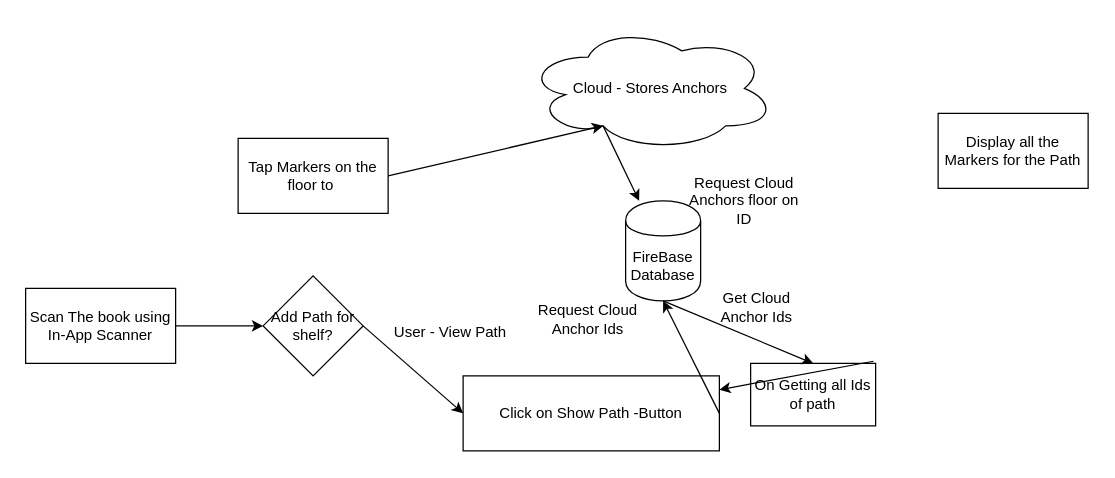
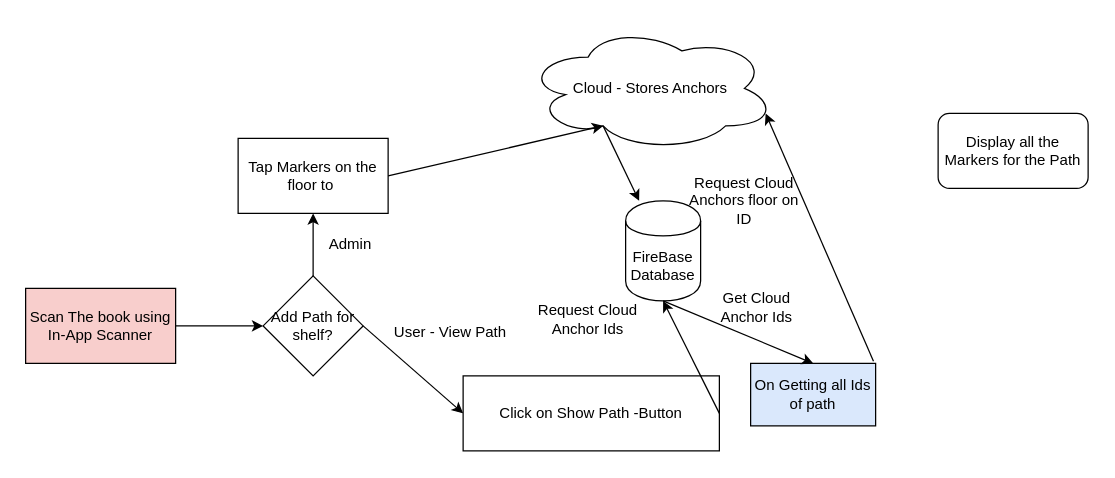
  <mxCell id="0" />
  <mxCell id="1" parent="0" />
- <mxCell id="2" value="Scan The book using In-App Scanner" style="rounded=0;whiteSpace=wrap;html=1;" vertex="1" parent="1"><mxGeometry x="20" y="230" width="120" height="60" as="geometry" /></mxCell>
+ <mxCell id="2" value="Scan The book using In-App Scanner" style="rounded=0;whiteSpace=wrap;html=1;fillColor=#f8cecc;" vertex="1" parent="1"><mxGeometry x="20" y="230" width="120" height="60" as="geometry" /></mxCell>
  <mxCell id="3" value="Tap Markers on the floor to&amp;nbsp;" style="rounded=0;whiteSpace=wrap;html=1;" vertex="1" parent="1"><mxGeometry x="190" y="110" width="120" height="60" as="geometry" /></mxCell>
  <mxCell id="4" value="Add Path for shelf?" style="rhombus;whiteSpace=wrap;html=1;" vertex="1" parent="1"><mxGeometry x="210" y="220" width="80" height="80" as="geometry" /></mxCell>
  <mxCell id="5" value="" style="endArrow=classic;html=1;exitX=1;exitY=0.5;exitDx=0;exitDy=0;entryX=0;entryY=0.5;entryDx=0;entryDy=0;" edge="1" parent="1" source="2" target="4"><mxGeometry width="50" height="50" relative="1" as="geometry"><mxPoint x="60" y="450" as="sourcePoint" /><mxPoint x="110" y="400" as="targetPoint" /></mxGeometry></mxCell>
+ <mxCell id="6" value="" style="endArrow=classic;html=1;exitX=0.5;exitY=0;exitDx=0;exitDy=0;" edge="1" parent="1" source="4" target="3"><mxGeometry width="50" height="50" relative="1" as="geometry"><mxPoint x="60" y="370" as="sourcePoint" /><mxPoint x="110" y="320" as="targetPoint" /></mxGeometry></mxCell>
+ <mxCell id="7" value="Admin" style="text;html=1;strokeColor=none;fillColor=none;align=center;verticalAlign=middle;whiteSpace=wrap;rounded=0;" vertex="1" parent="1"><mxGeometry x="260" y="185" width="40" height="20" as="geometry" /></mxCell>
  <mxCell id="8" value="Cloud - Stores Anchors" style="ellipse;shape=cloud;whiteSpace=wrap;html=1;" vertex="1" parent="1"><mxGeometry x="420" y="20" width="200" height="100" as="geometry" /></mxCell>
  <mxCell id="9" value="" style="endArrow=classic;html=1;exitX=1;exitY=0.5;exitDx=0;exitDy=0;entryX=0.31;entryY=0.8;entryDx=0;entryDy=0;entryPerimeter=0;" edge="1" parent="1" source="3" target="8"><mxGeometry width="50" height="50" relative="1" as="geometry"><mxPoint x="60" y="370" as="sourcePoint" /><mxPoint x="110" y="320" as="targetPoint" /></mxGeometry></mxCell>
  <mxCell id="10" value="" style="endArrow=classic;html=1;exitX=0.31;exitY=0.8;exitDx=0;exitDy=0;exitPerimeter=0;" edge="1" parent="1" source="8" target="11"><mxGeometry width="50" height="50" relative="1" as="geometry"><mxPoint x="60" y="370" as="sourcePoint" /><mxPoint x="690.385" y="120" as="targetPoint" /></mxGeometry></mxCell>
  <mxCell id="11" value="FireBase Database" style="shape=cylinder;whiteSpace=wrap;html=1;boundedLbl=1;backgroundOutline=1;" vertex="1" parent="1"><mxGeometry x="500" y="160" width="60" height="80" as="geometry" /></mxCell>
  <mxCell id="12" value="Click on Show Path -Button" style="rounded=0;whiteSpace=wrap;html=1;" vertex="1" parent="1"><mxGeometry x="370" y="300" width="205" height="60" as="geometry" /></mxCell>
  <mxCell id="13" value="User - View Path" style="text;html=1;strokeColor=none;fillColor=none;align=center;verticalAlign=middle;whiteSpace=wrap;rounded=0;" vertex="1" parent="1"><mxGeometry x="305" y="255" width="110" height="20" as="geometry" /></mxCell>
  <mxCell id="14" value="" style="endArrow=classic;html=1;exitX=1;exitY=0.5;exitDx=0;exitDy=0;entryX=0;entryY=0.5;entryDx=0;entryDy=0;" edge="1" parent="1" source="4" target="12"><mxGeometry width="50" height="50" relative="1" as="geometry"><mxPoint x="60" y="430" as="sourcePoint" /><mxPoint x="110" y="380" as="targetPoint" /></mxGeometry></mxCell>
  <mxCell id="15" value="" style="endArrow=classic;html=1;exitX=1;exitY=0.5;exitDx=0;exitDy=0;entryX=0.5;entryY=1;entryDx=0;entryDy=0;" edge="1" parent="1" source="12" target="11"><mxGeometry width="50" height="50" relative="1" as="geometry"><mxPoint x="60" y="430" as="sourcePoint" /><mxPoint x="110" y="380" as="targetPoint" /></mxGeometry></mxCell>
  <mxCell id="16" value="Request Cloud Anchor Ids" style="text;html=1;strokeColor=none;fillColor=none;align=center;verticalAlign=middle;whiteSpace=wrap;rounded=0;" vertex="1" parent="1"><mxGeometry x="410" y="230" width="120" height="50" as="geometry" /></mxCell>
  <mxCell id="17" value="Get Cloud Anchor Ids" style="text;html=1;strokeColor=none;fillColor=none;align=center;verticalAlign=middle;whiteSpace=wrap;rounded=0;" vertex="1" parent="1"><mxGeometry x="570" y="235" width="70" height="20" as="geometry" /></mxCell>
- <mxCell id="18" value="On Getting all Ids of path" style="rounded=0;whiteSpace=wrap;html=1;" vertex="1" parent="1"><mxGeometry x="600" y="290" width="100" height="50" as="geometry" /></mxCell>
+ <mxCell id="18" value="On Getting all Ids of path" style="rounded=0;whiteSpace=wrap;html=1;fillColor=#dae8fc;" vertex="1" parent="1"><mxGeometry x="600" y="290" width="100" height="50" as="geometry" /></mxCell>
  <mxCell id="19" value="" style="endArrow=classic;html=1;exitX=0.5;exitY=1;exitDx=0;exitDy=0;entryX=0.5;entryY=0;entryDx=0;entryDy=0;" edge="1" parent="1" source="11" target="18"><mxGeometry width="50" height="50" relative="1" as="geometry"><mxPoint x="60" y="490" as="sourcePoint" /><mxPoint x="110" y="440" as="targetPoint" /></mxGeometry></mxCell>
- <mxCell id="20" value="" style="endArrow=classic;html=1;exitX=0.983;exitY=-0.034;exitDx=0;exitDy=0;exitPerimeter=0;" edge="1" parent="1" source="18" target="12"><mxGeometry width="50" height="50" relative="1" as="geometry"><mxPoint x="60" y="490" as="sourcePoint" /><mxPoint x="110" y="440" as="targetPoint" /></mxGeometry></mxCell>
+ <mxCell id="20" value="" style="endArrow=classic;html=1;exitX=0.983;exitY=-0.034;exitDx=0;exitDy=0;entryX=0.96;entryY=0.7;entryDx=0;entryDy=0;entryPerimeter=0;exitPerimeter=0;" edge="1" parent="1" source="18" target="8"><mxGeometry width="50" height="50" relative="1" as="geometry"><mxPoint x="60" y="490" as="sourcePoint" /><mxPoint x="110" y="440" as="targetPoint" /></mxGeometry></mxCell>
  <mxCell id="21" value="Request Cloud Anchors floor on ID" style="text;html=1;strokeColor=none;fillColor=none;align=center;verticalAlign=middle;whiteSpace=wrap;rounded=0;" vertex="1" parent="1"><mxGeometry x="550" y="125" width="90" height="70" as="geometry" /></mxCell>
- <mxCell id="22" value="Display all the Markers for the Path" style="rounded=0;whiteSpace=wrap;html=1;" vertex="1" parent="1"><mxGeometry x="750" y="90" width="120" height="60" as="geometry" /></mxCell>
+ <mxCell id="22" value="Display all the Markers for the Path" style="whiteSpace=wrap;html=1;rounded=1;" vertex="1" parent="1"><mxGeometry x="750" y="90" width="120" height="60" as="geometry" /></mxCell>
